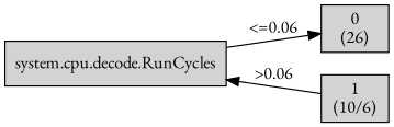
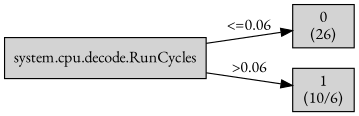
  digraph {
    fontname="EB Garamond"
    rankdir=LR
    node [fontname="EB Garamond" shape=box style=filled weight=2]
    edge [fontname="EB Garamond"]
    n1 [label="system.cpu.decode.RunCycles\n" weight=1]
    n2 [label="0\n(26)\n"]
    n3 [label="1\n(10/6)\n"]
    subgraph sub_1 {
      rank=same
      n1
    }
    subgraph sub_2 {
      rank=same
      n2
      n3
    }
    n1 -> n2 [label="<=0.06"]
-   n3 -> n1 [label=">0.06"]
+   n1 -> n3 [label=">0.06"]
  }
